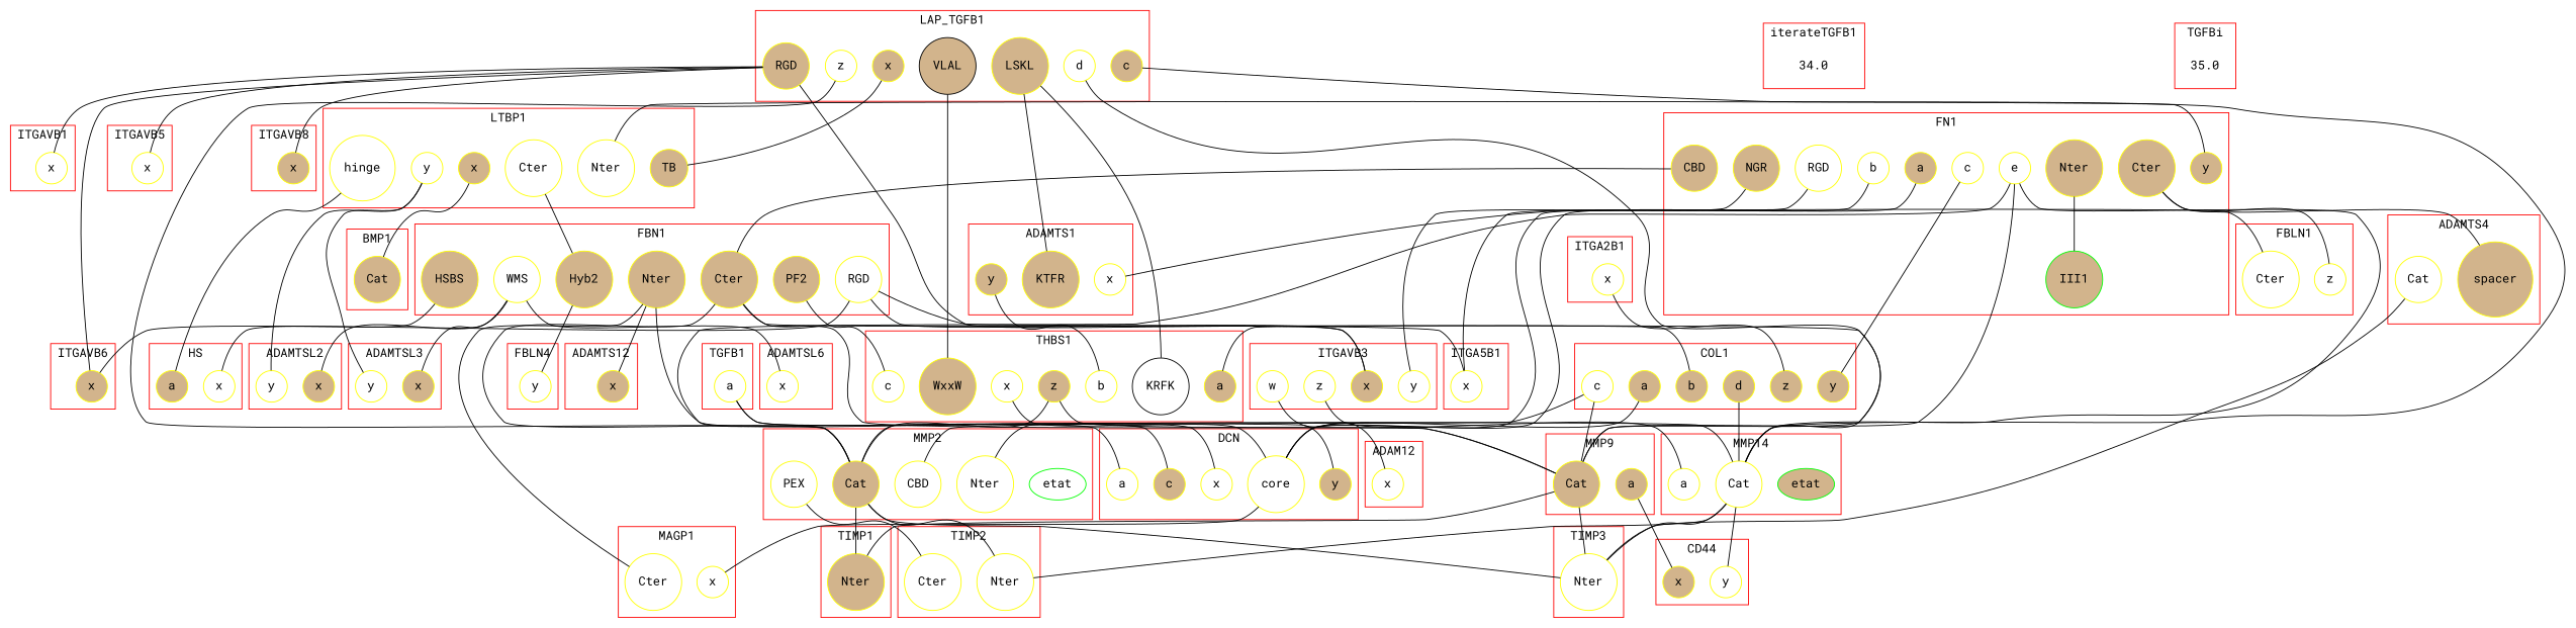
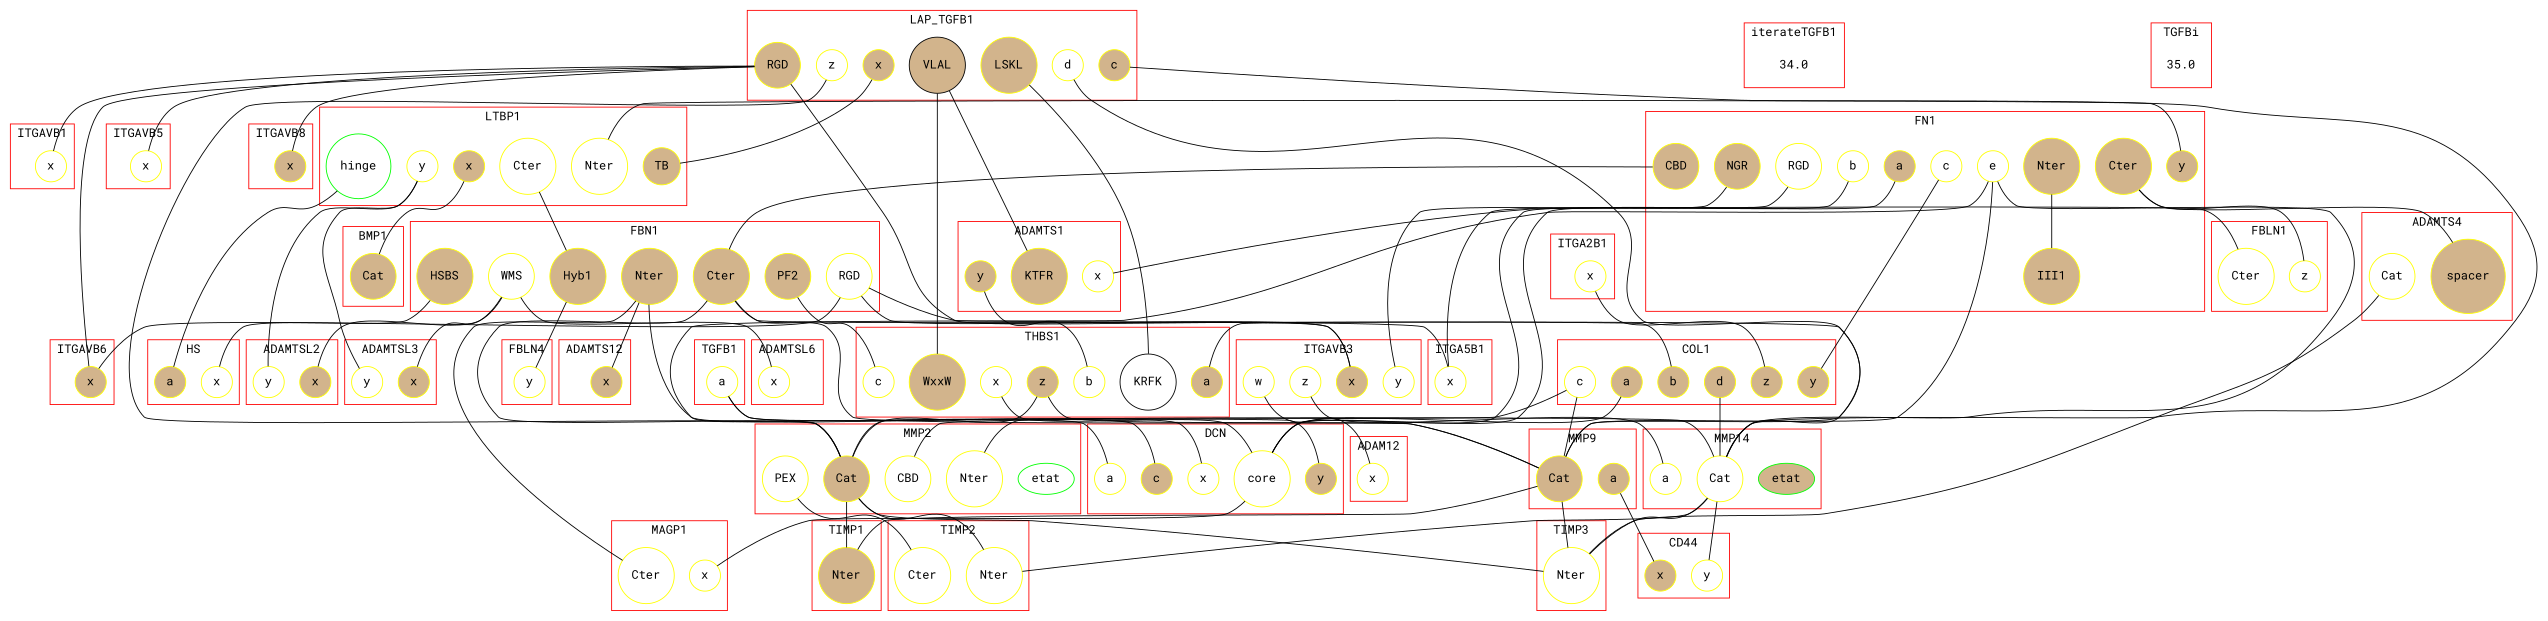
  graph {
    fontname="Roboto Mono"
    node [color=yellow fillcolor=white fontname="Roboto Mono" shape=circle style=filled]
    edge [fontname="Roboto Mono"]
    n1 [label=a]
    n2 [fillcolor=tan label=x]
    n3 [fillcolor=tan label=RGD]
    n4 [fillcolor=tan label=c]
    n5 [fillcolor=tan label=LSKL]
    n6 [label=z]
    n7 [label=d]
    n8 [color=black fillcolor=tan label=VLAL]
    n9 [fillcolor=tan label=TB]
    n10 [label=Nter]
-   n11 [label=hinge]
+   n11 [color=green label=hinge]
    n12 [label=Cter]
    n13 [label=y]
    n14 [fillcolor=tan label=x]
    n15 [fillcolor=tan label=y]
    n16 [label=RGD]
    n17 [fillcolor=tan label=Nter]
-   n18 [color=green fillcolor=tan label=III1]
+   n18 [fillcolor=tan label=III1]
    n19 [fillcolor=tan label=CBD]
    n20 [fillcolor=tan label=NGR]
    n21 [fillcolor=tan label=Cter]
    n22 [label=c]
    n23 [fillcolor=tan label=a]
    n24 [label=b]
    n25 [label=e]
-   n26 [fillcolor=tan label=Hyb2]
+   n26 [fillcolor=tan label=Hyb1]
    n27 [fillcolor=tan label=Nter]
    n28 [fillcolor=tan label=HSBS]
    n29 [fillcolor=tan label=Cter]
    n30 [label=RGD]
    n31 [label=WMS]
    n32 [fillcolor=tan label=PF2]
    n33 [label=z]
    n34 [label=Cter]
    n35 [label=y]
    n36 [label=x]
    n37 [label=y]
    n38 [fillcolor=tan label=x]
    n39 [label=z]
    n40 [label=w]
    n41 [label=x]
    n42 [fillcolor=tan label=x]
    n43 [fillcolor=tan label=x]
    n44 [label=x]
    n45 [label=x]
    n46 [label=x]
    n47 [fillcolor=tan label=KTFR]
    n48 [fillcolor=tan label=y]
    n49 [label=y]
    n50 [fillcolor=tan label=x]
    n51 [fillcolor=tan label=x]
    n52 [label=y]
    n53 [fillcolor=tan label=spacer]
    n54 [label=Cat]
    n55 [fillcolor=tan label=x]
    n56 [label=x]
    n57 [color=green label=etat shape=ellipse]
    n58 [fillcolor=tan label=Cat]
    n59 [label=CBD]
    n60 [label=PEX]
    n61 [label=Nter]
    n62 [label=x]
    n63 [fillcolor=tan label=a]
    n64 [fillcolor=tan label=WxxW]
    n65 [color=black label=KRFK]
    n66 [label=x]
    n67 [fillcolor=tan label=z]
    n68 [label=b]
    n69 [label=c]
    n70 [fillcolor=tan label=a]
    n71 [label=x]
    n72 [fillcolor=tan label=y]
    n73 [fillcolor=tan label=z]
    n74 [label=c]
    n75 [fillcolor=tan label=b]
    n76 [fillcolor=tan label=a]
    n77 [fillcolor=tan label=d]
    n78 [label=core]
    n79 [label=x]
    n80 [fillcolor=tan label=c]
    n81 [fillcolor=tan label=y]
    n82 [label=a]
    n83 [label=Cter]
    n84 [label=x]
    n85 [fillcolor=tan label=a]
    n86 [fillcolor=tan label=Cat]
    n87 [color=green fillcolor=tan label=etat shape=ellipse]
    n88 [label=Cat]
    n89 [label=a]
    n90 [fillcolor=tan label=Nter]
    n91 [label=Nter]
    n92 [label=Cter]
    n93 [label=Nter]
    n94 [fillcolor=tan label=x]
    n95 [label=y]
    n96 [fillcolor=tan label=Cat]
    34.0 [shape=plaintext color=""]
    35.0 [color=green shape=plaintext]
    subgraph cluster_1 {
      color=red
      label=TGFB1
      shape=rectangle
      n1
    }
    subgraph cluster_2 {
      color=red
      label=LAP_TGFB1
      shape=rectangle
      n2
      n3
      n4
      n5
      n6
      n7
      n8
    }
    subgraph cluster_3 {
      color=red
      label=LTBP1
      shape=rectangle
      n9
      n10
      n11
      n12
      n13
      n14
    }
    subgraph cluster_4 {
      color=red
      label=FN1
      shape=rectangle
      n15
      n16
      n17
      n18
      n19
      n20
      n21
      n22
      n23
      n24
      n25
    }
    subgraph cluster_5 {
      color=red
      label=FBN1
      shape=rectangle
      n26
      n27
      n28
      n29
      n30
      n31
      n32
    }
    subgraph cluster_6 {
      color=red
      label=FBLN1
      shape=rectangle
      n33
      n34
    }
    subgraph cluster_7 {
      color=red
      label=FBLN4
      shape=rectangle
      n35
    }
    subgraph cluster_8 {
      color=red
      label=ITGAVB1
      shape=rectangle
      n36
    }
    subgraph cluster_9 {
      color=red
      label=ITGAVB3
      shape=rectangle
      n37
      n38
      n39
      n40
    }
    subgraph cluster_10 {
      color=red
      label=ITGAVB5
      shape=rectangle
      n41
    }
    subgraph cluster_11 {
      color=red
      label=ITGAVB6
      shape=rectangle
      n42
    }
    subgraph cluster_12 {
      color=red
      label=ITGAVB8
      shape=rectangle
      n43
    }
    subgraph cluster_13 {
      color=red
      label=ITGA5B1
      shape=rectangle
      n44
    }
    subgraph cluster_14 {
      color=red
      label=ITGA2B1
      shape=rectangle
      n45
    }
    subgraph cluster_15 {
      color=red
      label=ADAMTS1
      shape=rectangle
      n46
      n47
      n48
    }
    subgraph cluster_16 {
      color=red
      label=ADAMTSL2
      shape=rectangle
      n49
      n50
    }
    subgraph cluster_17 {
      color=red
      label=ADAMTSL3
      shape=rectangle
      n51
      n52
    }
    subgraph cluster_18 {
      color=red
      label=ADAMTS4
      shape=rectangle
      n53
      n54
    }
    subgraph cluster_19 {
      color=red
      label=ADAMTS12
      shape=rectangle
      n55
    }
    subgraph cluster_20 {
      color=red
      label=ADAMTSL6
      shape=rectangle
      n56
    }
    subgraph cluster_21 {
      color=red
      label=MMP2
      shape=rectangle
      n57
      n58
      n59
      n60
      n61
    }
    subgraph cluster_22 {
      color=red
      label=ADAM12
      shape=rectangle
      n62
    }
    subgraph cluster_23 {
      color=red
      label=THBS1
      shape=rectangle
      n63
      n64
      n65
      n66
      n67
      n68
      n69
    }
    subgraph cluster_24 {
      color=red
      label=HS
      shape=rectangle
      n70
      n71
    }
    subgraph cluster_25 {
      color=red
      label=COL1
      shape=rectangle
      n72
      n73
      n74
      n75
      n76
      n77
    }
    subgraph cluster_26 {
      color=red
      label=DCN
      shape=rectangle
      n78
      n79
      n80
      n81
      n82
    }
    subgraph cluster_27 {
      color=red
      label=MAGP1
      shape=rectangle
      n83
      n84
    }
    subgraph cluster_28 {
      color=red
      label=MMP9
      shape=rectangle
      n85
      n86
    }
    subgraph cluster_29 {
      color=red
      label=MMP14
      shape=rectangle
      n87
      n88
      n89
    }
    subgraph cluster_30 {
      color=red
      label=TIMP1
      shape=rectangle
      n90
    }
    subgraph cluster_31 {
      color=red
      label=TIMP2
      shape=rectangle
      n91
      n92
    }
    subgraph cluster_32 {
      color=red
      label=TIMP3
      shape=rectangle
      n93
    }
    subgraph cluster_33 {
      color=red
      label=CD44
      shape=rectangle
      n94
      n95
    }
    subgraph cluster_34 {
      color=red
      label=BMP1
      shape=rectangle
      n96
    }
    subgraph cluster_35 {
      color=red
      label=iterateTGFB1
      shape=rectangle
      34.0
    }
    subgraph cluster_36 {
      color=red
      label=TGFBi
      shape=rectangle
      35.0
    }
    n1 -- n79
    n1 -- n80
    n2 -- n9
    n3 -- n36
    n3 -- n38
    n3 -- n41
    n3 -- n42
    n3 -- n43
    n4 -- n88
-   n5 -- n47
+   n8 -- n47
    n5 -- n65
    n6 -- n58
    n7 -- n86
    n8 -- n64
    n10 -- n15
    n11 -- n70
    n12 -- n26
    n13 -- n49
    n13 -- n52
    n14 -- n96
    n16 -- n44
    n17 -- n18
    n19 -- n29
    n20 -- n37
    n21 -- n33
    n21 -- n53
    n22 -- n72
    n23 -- n78
    n24 -- n78
    n25 -- n58
    n25 -- n86
    n25 -- n88
    n26 -- n35
    n27 -- n55
    n27 -- n82
    n27 -- n83
    n28 -- n71
    n29 -- n58
    n29 -- n86
    n29 -- n88
    n30 -- n38
    n30 -- n42
    n30 -- n44
    n31 -- n50
    n31 -- n51
    n31 -- n56
    n32 -- n69
    n34 -- n46
    n39 -- n89
    n40 -- n62
    n45 -- n73
    n48 -- n68
    n54 -- n93
    n58 -- n90
    n58 -- n91
    n58 -- n93
    n60 -- n92
    n61 -- n88
    n63 -- n75
    n66 -- n78
    n67 -- n58
    n67 -- n86
    n74 -- n59
    n74 -- n86
    n76 -- n78
    n77 -- n88
    n78 -- n84
    n81 -- n58
    n85 -- n94
    n86 -- n90
    n86 -- n93
    n88 -- n91
    n88 -- n93
    n88 -- n95
  }
